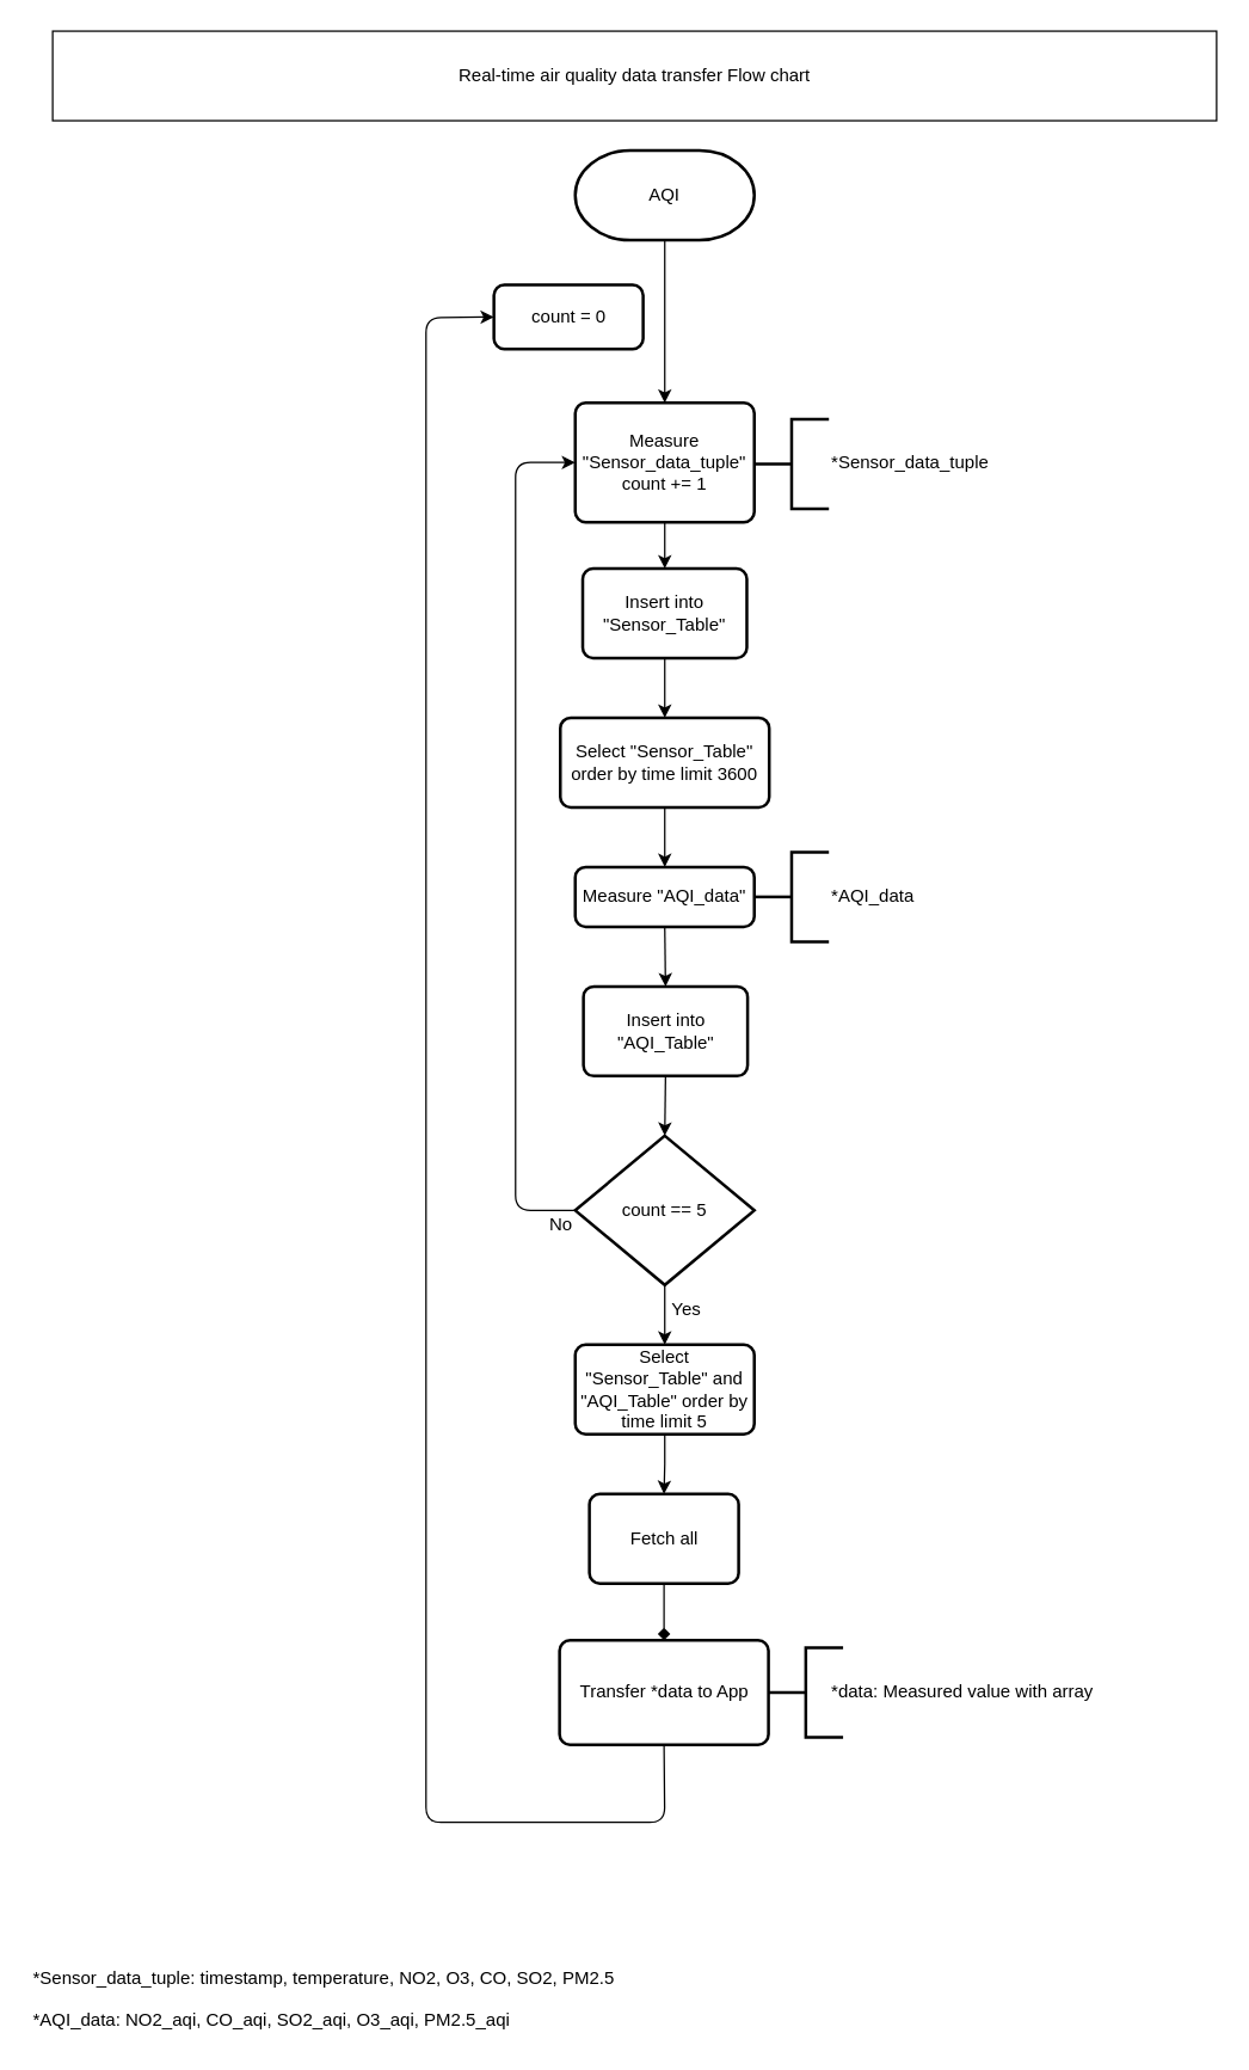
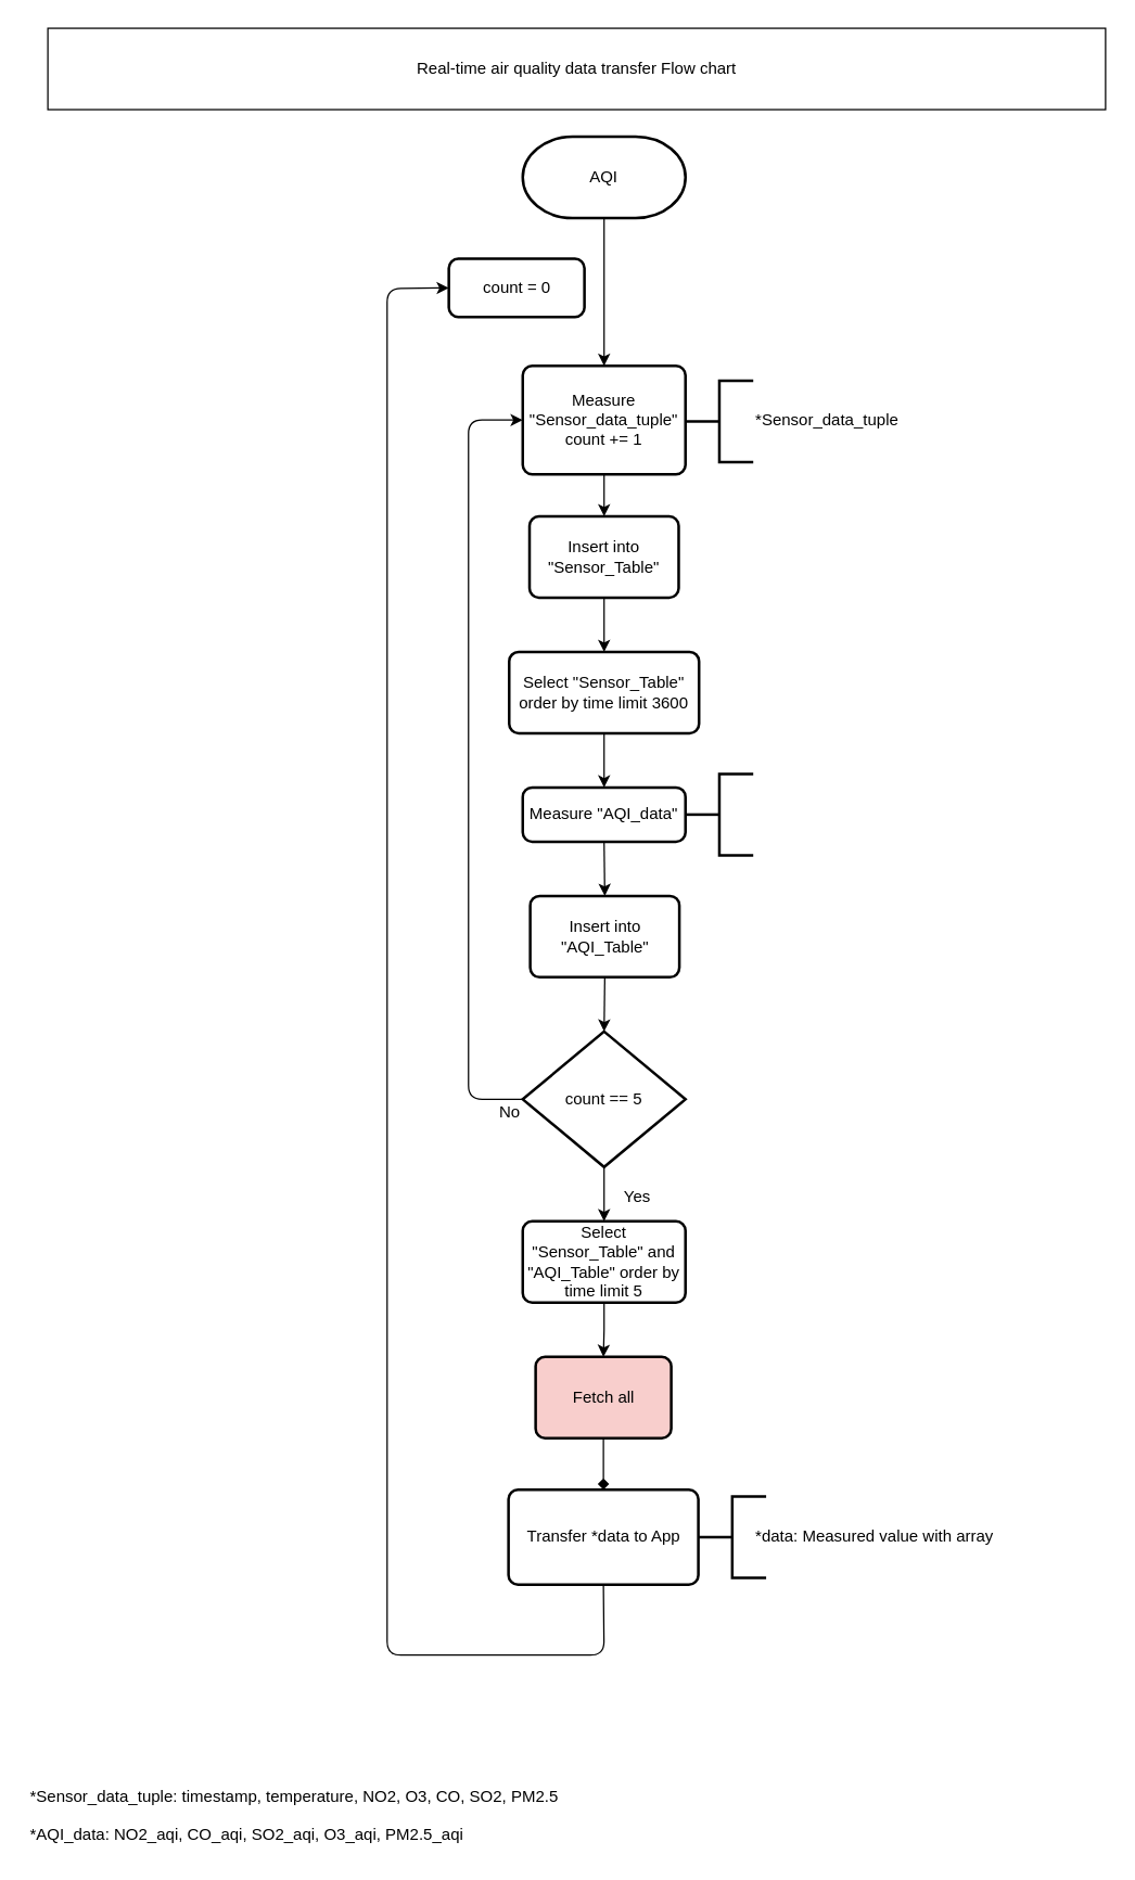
  <mxCell id="0" />
  <mxCell id="1" parent="0" />
  <mxCell id="2" value="AQI" style="strokeWidth=2;html=1;shape=mxgraph.flowchart.terminator;whiteSpace=wrap;" parent="1" vertex="1"><mxGeometry x="385" y="100" width="120" height="60" as="geometry" /></mxCell>
  <mxCell id="3" value="Measure &quot;Sensor_data_tuple&quot;&lt;br&gt;count += 1" style="rounded=1;whiteSpace=wrap;html=1;absoluteArcSize=1;arcSize=14;strokeWidth=2;" parent="1" vertex="1"><mxGeometry x="385" y="269" width="120" height="80" as="geometry" /></mxCell>
  <mxCell id="4" value="" style="strokeWidth=2;html=1;shape=mxgraph.flowchart.annotation_2;align=left;pointerEvents=1" parent="1" vertex="1"><mxGeometry x="505" y="280" width="50" height="60" as="geometry" /></mxCell>
  <mxCell id="5" value="*Sensor_data_tuple" style="text;html=1;resizable=0;points=[];autosize=1;align=left;verticalAlign=top;spacingTop=-4;" parent="1" vertex="1"><mxGeometry x="555" y="299" width="120" height="20" as="geometry" /></mxCell>
  <mxCell id="6" value="count == 5" style="strokeWidth=2;html=1;shape=mxgraph.flowchart.decision;whiteSpace=wrap;" parent="1" vertex="1"><mxGeometry x="385" y="760" width="120" height="100" as="geometry" /></mxCell>
  <mxCell id="7" value="" style="endArrow=classic;html=1;entryX=0;entryY=0.5;entryDx=0;entryDy=0;exitX=0;exitY=0.5;exitDx=0;exitDy=0;exitPerimeter=0;" parent="1" source="6" target="3" edge="1"><mxGeometry width="50" height="50" relative="1" as="geometry"><mxPoint x="385" y="709" as="sourcePoint" /><mxPoint x="435" y="659" as="targetPoint" /><Array as="points"><mxPoint x="345" y="810" /><mxPoint x="345" y="309" /></Array></mxGeometry></mxCell>
  <mxCell id="8" value="" style="endArrow=classic;html=1;exitX=0.5;exitY=1;exitDx=0;exitDy=0;" parent="1" source="3" target="19" edge="1"><mxGeometry width="50" height="50" relative="1" as="geometry"><mxPoint x="335" y="709" as="sourcePoint" /><mxPoint x="495" y="460" as="targetPoint" /></mxGeometry></mxCell>
  <mxCell id="9" value="" style="endArrow=classic;html=1;entryX=0.5;entryY=0;entryDx=0;entryDy=0;exitX=0.5;exitY=1;exitDx=0;exitDy=0;exitPerimeter=0;" parent="1" source="2" target="3" edge="1"><mxGeometry width="50" height="50" relative="1" as="geometry"><mxPoint x="455" y="289" as="sourcePoint" /><mxPoint x="455" y="339" as="targetPoint" /></mxGeometry></mxCell>
  <mxCell id="10" value="No" style="text;html=1;resizable=0;points=[];autosize=1;align=left;verticalAlign=top;spacingTop=-4;" parent="1" vertex="1"><mxGeometry x="365.5" y="810" width="30" height="20" as="geometry" /></mxCell>
- <mxCell id="11" value="Yes" style="text;html=1;resizable=0;points=[];autosize=1;align=left;verticalAlign=top;spacingTop=-4;" parent="1" vertex="1"><mxGeometry x="448" y="867" width="30" height="20" as="geometry" /></mxCell>
+ <mxCell id="11" value="Yes" style="text;html=1;resizable=0;points=[];autosize=1;align=left;verticalAlign=top;spacingTop=-4;" parent="1" vertex="1"><mxGeometry x="458" y="872" width="30" height="20" as="geometry" /></mxCell>
  <mxCell id="12" value="" style="endArrow=classic;html=1;exitX=0.5;exitY=1;exitDx=0;exitDy=0;exitPerimeter=0;" parent="1" source="6" target="22" edge="1"><mxGeometry width="50" height="50" relative="1" as="geometry"><mxPoint x="412.5" y="982" as="sourcePoint" /><mxPoint x="525" y="977" as="targetPoint" /></mxGeometry></mxCell>
  <mxCell id="13" value="Real-time air quality data transfer Flow chart" style="rounded=0;whiteSpace=wrap;html=1;" parent="1" vertex="1"><mxGeometry x="34.8" y="20" width="780" height="60" as="geometry" /></mxCell>
  <mxCell id="14" value="*Sensor_data_tuple: timestamp, temperature, NO2, O3, CO, SO2, PM2.5" style="text;html=1;resizable=0;points=[];autosize=1;align=left;verticalAlign=top;spacingTop=-4;" parent="1" vertex="1"><mxGeometry x="20" y="1314.9" width="410" height="20" as="geometry" /></mxCell>
  <mxCell id="15" value="Transfer *data to App" style="rounded=1;whiteSpace=wrap;html=1;absoluteArcSize=1;arcSize=14;strokeWidth=2;" parent="1" vertex="1"><mxGeometry x="374.5" y="1098" width="140" height="70" as="geometry" /></mxCell>
  <mxCell id="16" value="" style="strokeWidth=2;html=1;shape=mxgraph.flowchart.annotation_2;align=left;pointerEvents=1" parent="1" vertex="1"><mxGeometry x="514.5" y="1103" width="50" height="60" as="geometry" /></mxCell>
  <mxCell id="17" value="*data: Measured value with array" style="text;html=1;resizable=0;points=[];autosize=1;align=left;verticalAlign=top;spacingTop=-4;" parent="1" vertex="1"><mxGeometry x="554.5" y="1123" width="190" height="20" as="geometry" /></mxCell>
  <mxCell id="18" value="" style="endArrow=classic;html=1;exitX=0.5;exitY=1;exitDx=0;exitDy=0;entryX=0;entryY=0.5;entryDx=0;entryDy=0;" parent="1" source="15" target="26" edge="1"><mxGeometry width="50" height="50" relative="1" as="geometry"><mxPoint x="335" y="660" as="sourcePoint" /><mxPoint x="305" y="210" as="targetPoint" /><Array as="points"><mxPoint x="445" y="1220" /><mxPoint x="285" y="1220" /><mxPoint x="285" y="970" /><mxPoint x="285" y="212" /></Array></mxGeometry></mxCell>
  <mxCell id="19" value="Insert into &quot;Sensor_Table&quot;" style="rounded=1;whiteSpace=wrap;html=1;absoluteArcSize=1;arcSize=14;strokeWidth=2;" parent="1" vertex="1"><mxGeometry x="390" y="380" width="110" height="60" as="geometry" /></mxCell>
  <mxCell id="20" value="" style="endArrow=classic;html=1;exitX=0.5;exitY=1;exitDx=0;exitDy=0;entryX=0.5;entryY=0;entryDx=0;entryDy=0;entryPerimeter=0;" parent="1" source="33" target="6" edge="1"><mxGeometry width="50" height="50" relative="1" as="geometry"><mxPoint x="145" y="990" as="sourcePoint" /><mxPoint x="305" y="480" as="targetPoint" /></mxGeometry></mxCell>
  <mxCell id="21" value="" style="edgeStyle=orthogonalEdgeStyle;rounded=0;orthogonalLoop=1;jettySize=auto;html=1;" parent="1" source="22" target="23" edge="1"><mxGeometry relative="1" as="geometry" /></mxCell>
  <mxCell id="22" value="Select &quot;Sensor_Table&quot; and &quot;AQI_Table&quot; order by time limit 5" style="rounded=1;whiteSpace=wrap;html=1;absoluteArcSize=1;arcSize=14;strokeWidth=2;" parent="1" vertex="1"><mxGeometry x="385" y="900" width="120" height="60" as="geometry" /></mxCell>
- <mxCell id="23" value="Fetch all" style="rounded=1;whiteSpace=wrap;html=1;absoluteArcSize=1;arcSize=14;strokeWidth=2;" parent="1" vertex="1"><mxGeometry x="394.5" y="1000" width="100" height="60" as="geometry" /></mxCell>
+ <mxCell id="23" value="Fetch all" style="rounded=1;whiteSpace=wrap;html=1;absoluteArcSize=1;arcSize=14;strokeWidth=2;fillColor=#f8cecc;" parent="1" vertex="1"><mxGeometry x="394.5" y="1000" width="100" height="60" as="geometry" /></mxCell>
  <mxCell id="24" value="" style="endArrow=diamond;html=1;entryX=0.5;entryY=0;entryDx=0;entryDy=0;exitX=0.5;exitY=1;exitDx=0;exitDy=0;" parent="1" source="23" target="15" edge="1"><mxGeometry width="50" height="50" relative="1" as="geometry"><mxPoint x="275" y="1297" as="sourcePoint" /><mxPoint x="325" y="1247" as="targetPoint" /></mxGeometry></mxCell>
  <mxCell id="25" value="*AQI_data: NO2_aqi, CO_aqi, SO2_aqi, O3_aqi, PM2.5_aqi" style="text;html=1;resizable=0;points=[];autosize=1;align=left;verticalAlign=top;spacingTop=-4;" parent="1" vertex="1"><mxGeometry x="20" y="1343.4" width="330" height="20" as="geometry" /></mxCell>
  <mxCell id="26" value="count = 0" style="rounded=1;whiteSpace=wrap;html=1;absoluteArcSize=1;arcSize=14;strokeWidth=2;" vertex="1" parent="1"><mxGeometry x="330.5" y="190" width="100" height="43" as="geometry" /></mxCell>
  <mxCell id="27" value="Select &quot;Sensor_Table&quot; order by time limit 3600" style="rounded=1;whiteSpace=wrap;html=1;absoluteArcSize=1;arcSize=14;strokeWidth=2;" vertex="1" parent="1"><mxGeometry x="375" y="480" width="140" height="60" as="geometry" /></mxCell>
  <mxCell id="28" value="" style="endArrow=classic;html=1;exitX=0.5;exitY=1;exitDx=0;exitDy=0;entryX=0.5;entryY=0;entryDx=0;entryDy=0;" edge="1" parent="1" source="19" target="27"><mxGeometry width="50" height="50" relative="1" as="geometry"><mxPoint x="455" y="570" as="sourcePoint" /><mxPoint x="455.5" y="777" as="targetPoint" /></mxGeometry></mxCell>
  <mxCell id="29" value="Measure &quot;AQI_data&quot;" style="rounded=1;whiteSpace=wrap;html=1;absoluteArcSize=1;arcSize=14;strokeWidth=2;" vertex="1" parent="1"><mxGeometry x="385" y="580" width="120" height="40" as="geometry" /></mxCell>
  <mxCell id="30" value="" style="endArrow=classic;html=1;exitX=0.5;exitY=1;exitDx=0;exitDy=0;entryX=0.5;entryY=0;entryDx=0;entryDy=0;" edge="1" parent="1" source="27" target="29"><mxGeometry width="50" height="50" relative="1" as="geometry"><mxPoint x="455" y="690" as="sourcePoint" /><mxPoint x="455.5" y="777" as="targetPoint" /></mxGeometry></mxCell>
  <mxCell id="31" value="" style="strokeWidth=2;html=1;shape=mxgraph.flowchart.annotation_2;align=left;pointerEvents=1" vertex="1" parent="1"><mxGeometry x="505" y="570" width="50" height="60" as="geometry" /></mxCell>
- <mxCell id="32" value="*AQI_data" style="text;html=1;resizable=0;points=[];autosize=1;align=left;verticalAlign=top;spacingTop=-4;" vertex="1" parent="1"><mxGeometry x="555" y="590" width="70" height="20" as="geometry" /></mxCell>
  <mxCell id="33" value="Insert into &quot;AQI_Table&quot;" style="rounded=1;whiteSpace=wrap;html=1;absoluteArcSize=1;arcSize=14;strokeWidth=2;" vertex="1" parent="1"><mxGeometry x="390.5" y="660" width="110" height="60" as="geometry" /></mxCell>
  <mxCell id="34" value="" style="endArrow=classic;html=1;exitX=0.5;exitY=1;exitDx=0;exitDy=0;entryX=0.5;entryY=0;entryDx=0;entryDy=0;" edge="1" parent="1" source="29" target="33"><mxGeometry width="50" height="50" relative="1" as="geometry"><mxPoint x="450.5" y="730" as="sourcePoint" /><mxPoint x="455.5" y="777" as="targetPoint" /></mxGeometry></mxCell>
